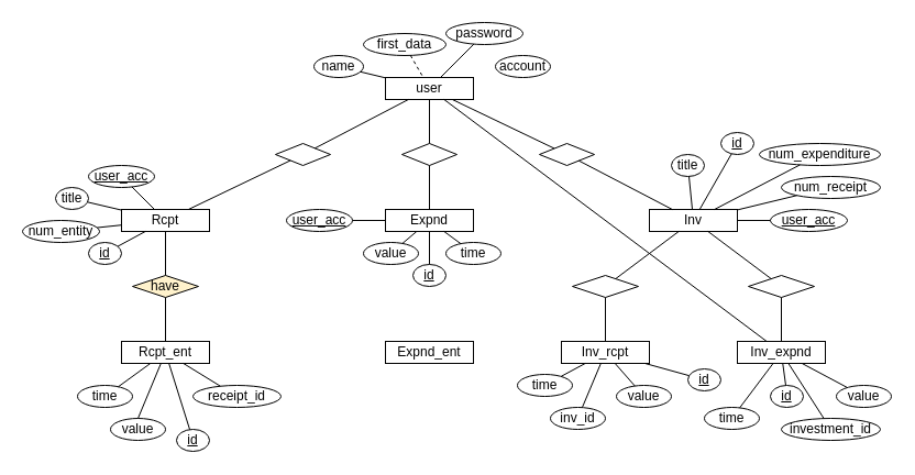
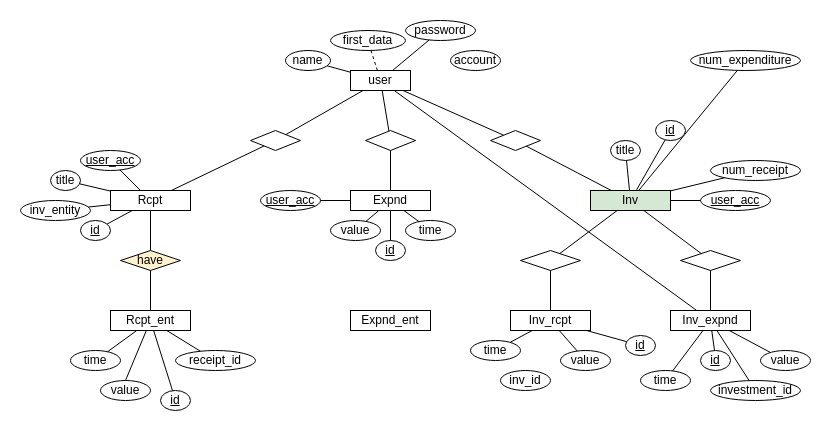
  <mxCell id="0" />
  <mxCell id="1" parent="0" />
  <mxCell id="2" value="Rcpt" style="rounded=0;whiteSpace=wrap;html=1;" parent="1" vertex="1"><mxGeometry x="110" y="190" width="80" height="20" as="geometry" /></mxCell>
- <mxCell id="3" value="user" style="rounded=0;whiteSpace=wrap;html=1;" parent="1" vertex="1"><mxGeometry x="350" y="70" width="80" height="20" as="geometry" /></mxCell>
+ <mxCell id="3" value="user" style="rounded=0;whiteSpace=wrap;html=1;" parent="1" vertex="1"><mxGeometry x="350" y="70" width="60" height="20" as="geometry" /></mxCell>
  <mxCell id="4" value="title" style="ellipse;whiteSpace=wrap;html=1;" parent="1" vertex="1"><mxGeometry x="50" y="170" width="30" height="20" as="geometry" /></mxCell>
- <mxCell id="5" value="num_entity" style="ellipse;whiteSpace=wrap;html=1;" parent="1" vertex="1"><mxGeometry x="20" y="200" width="70" height="20" as="geometry" /></mxCell>
+ <mxCell id="5" value="inv_entity" style="ellipse;whiteSpace=wrap;html=1;" parent="1" vertex="1"><mxGeometry x="20" y="200" width="70" height="20" as="geometry" /></mxCell>
  <mxCell id="6" value="&lt;u&gt;id&lt;/u&gt;" style="ellipse;whiteSpace=wrap;html=1;" parent="1" vertex="1"><mxGeometry x="80" y="220" width="30" height="20" as="geometry" /></mxCell>
  <mxCell id="7" value="account" style="ellipse;whiteSpace=wrap;html=1;" parent="1" vertex="1"><mxGeometry x="450" y="50" width="50" height="20" as="geometry" /></mxCell>
  <mxCell id="8" value="password" style="ellipse;whiteSpace=wrap;html=1;" parent="1" vertex="1"><mxGeometry x="405" y="20" width="70" height="20" as="geometry" /></mxCell>
  <mxCell id="9" value="" style="endArrow=none;html=1;" parent="1" source="8" target="3" edge="1"><mxGeometry width="50" height="50" relative="1" as="geometry"><mxPoint x="180" y="50" as="sourcePoint" /><mxPoint x="230" y="0" as="targetPoint" /></mxGeometry></mxCell>
  <mxCell id="10" value="" style="endArrow=none;html=1;" parent="1" source="3" target="29" edge="1"><mxGeometry width="50" height="50" relative="1" as="geometry"><mxPoint x="270" y="90" as="sourcePoint" /><mxPoint x="320" y="40" as="targetPoint" /></mxGeometry></mxCell>
  <mxCell id="11" value="" style="endArrow=none;html=1;" parent="1" source="2" target="4" edge="1"><mxGeometry width="50" height="50" relative="1" as="geometry"><mxPoint x="130" y="170" as="sourcePoint" /><mxPoint x="180" y="120" as="targetPoint" /></mxGeometry></mxCell>
  <mxCell id="12" value="" style="endArrow=none;html=1;" parent="1" source="2" target="5" edge="1"><mxGeometry width="50" height="50" relative="1" as="geometry"><mxPoint x="230" y="180" as="sourcePoint" /><mxPoint x="280" y="130" as="targetPoint" /></mxGeometry></mxCell>
  <mxCell id="13" value="" style="endArrow=none;html=1;" parent="1" source="6" target="2" edge="1"><mxGeometry width="50" height="50" relative="1" as="geometry"><mxPoint x="60" y="280" as="sourcePoint" /><mxPoint x="110" y="230" as="targetPoint" /></mxGeometry></mxCell>
  <mxCell id="14" value="Rcpt_ent" style="rounded=0;whiteSpace=wrap;html=1;" parent="1" vertex="1"><mxGeometry x="110" y="310" width="80" height="20" as="geometry" /></mxCell>
  <mxCell id="15" value="receipt_id" style="ellipse;whiteSpace=wrap;html=1;" parent="1" vertex="1"><mxGeometry x="175" y="350" width="80" height="20" as="geometry" /></mxCell>
  <mxCell id="16" value="&lt;u&gt;id&lt;/u&gt;" style="ellipse;whiteSpace=wrap;html=1;" parent="1" vertex="1"><mxGeometry x="160" y="390" width="30" height="20" as="geometry" /></mxCell>
  <mxCell id="17" value="" style="endArrow=none;html=1;" parent="1" source="14" target="15" edge="1"><mxGeometry width="50" height="50" relative="1" as="geometry"><mxPoint x="150" y="310" as="sourcePoint" /><mxPoint x="200" y="260" as="targetPoint" /></mxGeometry></mxCell>
  <mxCell id="18" value="" style="endArrow=none;html=1;" parent="1" source="16" target="14" edge="1"><mxGeometry width="50" height="50" relative="1" as="geometry"><mxPoint x="-20" y="410" as="sourcePoint" /><mxPoint x="30" y="360" as="targetPoint" /></mxGeometry></mxCell>
  <mxCell id="19" value="have" style="rhombus;whiteSpace=wrap;html=1;fillColor=#fff2cc;" parent="1" vertex="1"><mxGeometry x="120" y="250" width="60" height="20" as="geometry" /></mxCell>
  <mxCell id="20" value="" style="endArrow=none;html=1;" parent="1" source="14" target="19" edge="1"><mxGeometry width="50" height="50" relative="1" as="geometry"><mxPoint x="30" y="350" as="sourcePoint" /><mxPoint x="80" y="300" as="targetPoint" /></mxGeometry></mxCell>
  <mxCell id="21" value="" style="endArrow=none;html=1;" parent="1" source="19" target="2" edge="1"><mxGeometry width="50" height="50" relative="1" as="geometry"><mxPoint x="60" y="350" as="sourcePoint" /><mxPoint x="110" y="300" as="targetPoint" /></mxGeometry></mxCell>
  <mxCell id="22" value="Expnd" style="rounded=0;whiteSpace=wrap;html=1;" parent="1" vertex="1"><mxGeometry x="350" y="190" width="80" height="20" as="geometry" /></mxCell>
  <mxCell id="23" value="&lt;u&gt;id&lt;/u&gt;" style="ellipse;whiteSpace=wrap;html=1;" parent="1" vertex="1"><mxGeometry x="375" y="240" width="30" height="20" as="geometry" /></mxCell>
  <mxCell id="24" value="" style="endArrow=none;html=1;" parent="1" source="23" target="22" edge="1"><mxGeometry width="50" height="50" relative="1" as="geometry"><mxPoint x="340" y="170" as="sourcePoint" /><mxPoint x="580" y="190" as="targetPoint" /></mxGeometry></mxCell>
- <mxCell id="25" value="Inv" style="rounded=0;whiteSpace=wrap;html=1;" parent="1" vertex="1"><mxGeometry x="590" y="190" width="80" height="20" as="geometry" /></mxCell>
+ <mxCell id="25" value="Inv" style="rounded=0;whiteSpace=wrap;html=1;fillColor=#d5e8d4;" parent="1" vertex="1"><mxGeometry x="590" y="190" width="80" height="20" as="geometry" /></mxCell>
  <mxCell id="26" value="&lt;u&gt;id&lt;/u&gt;" style="ellipse;whiteSpace=wrap;html=1;" parent="1" vertex="1"><mxGeometry x="655" y="120" width="30" height="20" as="geometry" /></mxCell>
  <mxCell id="27" value="" style="endArrow=none;html=1;" parent="1" source="26" target="25" edge="1"><mxGeometry width="50" height="50" relative="1" as="geometry"><mxPoint x="660" y="300" as="sourcePoint" /><mxPoint x="710" y="250" as="targetPoint" /></mxGeometry></mxCell>
  <mxCell id="28" value="Inv_rcpt" style="rounded=0;whiteSpace=wrap;html=1;" parent="1" vertex="1"><mxGeometry x="510" y="310" width="80" height="20" as="geometry" /></mxCell>
  <mxCell id="29" value="Inv_expnd" style="rounded=0;whiteSpace=wrap;html=1;" parent="1" vertex="1"><mxGeometry x="670" y="310" width="80" height="20" as="geometry" /></mxCell>
  <mxCell id="30" value="" style="endArrow=none;html=1;" parent="1" source="31" target="25" edge="1"><mxGeometry width="50" height="50" relative="1" as="geometry"><mxPoint x="610" y="240" as="sourcePoint" /><mxPoint x="660" y="220" as="targetPoint" /></mxGeometry></mxCell>
  <mxCell id="31" value="" style="rhombus;whiteSpace=wrap;html=1;" parent="1" vertex="1"><mxGeometry x="520" y="250" width="60" height="20" as="geometry" /></mxCell>
  <mxCell id="32" value="" style="rhombus;whiteSpace=wrap;html=1;" parent="1" vertex="1"><mxGeometry x="680" y="250" width="60" height="20" as="geometry" /></mxCell>
  <mxCell id="33" value="" style="endArrow=none;html=1;" parent="1" source="25" target="32" edge="1"><mxGeometry width="50" height="50" relative="1" as="geometry"><mxPoint x="630" y="260" as="sourcePoint" /><mxPoint x="680" y="210" as="targetPoint" /></mxGeometry></mxCell>
  <mxCell id="34" value="" style="endArrow=none;html=1;" parent="1" source="28" target="31" edge="1"><mxGeometry width="50" height="50" relative="1" as="geometry"><mxPoint x="460" y="300" as="sourcePoint" /><mxPoint x="480" y="270" as="targetPoint" /></mxGeometry></mxCell>
  <mxCell id="35" value="" style="endArrow=none;html=1;" parent="1" source="32" target="29" edge="1"><mxGeometry width="50" height="50" relative="1" as="geometry"><mxPoint x="470" y="390" as="sourcePoint" /><mxPoint x="520" y="340" as="targetPoint" /></mxGeometry></mxCell>
  <mxCell id="36" value="time" style="ellipse;whiteSpace=wrap;html=1;" parent="1" vertex="1"><mxGeometry x="470" y="340" width="50" height="20" as="geometry" /></mxCell>
  <mxCell id="37" value="time" style="ellipse;whiteSpace=wrap;html=1;" parent="1" vertex="1"><mxGeometry x="70" y="350" width="50" height="20" as="geometry" /></mxCell>
  <mxCell id="38" value="" style="endArrow=none;html=1;" parent="1" source="14" target="37" edge="1"><mxGeometry width="50" height="50" relative="1" as="geometry"><mxPoint x="150" y="470" as="sourcePoint" /><mxPoint x="200" y="420" as="targetPoint" /></mxGeometry></mxCell>
  <mxCell id="39" value="" style="endArrow=none;html=1;" parent="1" source="36" target="28" edge="1"><mxGeometry width="50" height="50" relative="1" as="geometry"><mxPoint x="625" y="395" as="sourcePoint" /><mxPoint x="615" y="355" as="targetPoint" /></mxGeometry></mxCell>
  <mxCell id="40" value="&lt;u&gt;id&lt;/u&gt;" style="ellipse;whiteSpace=wrap;html=1;" parent="1" vertex="1"><mxGeometry x="625" y="335" width="30" height="20" as="geometry" /></mxCell>
  <mxCell id="41" value="" style="endArrow=none;html=1;" parent="1" source="40" target="28" edge="1"><mxGeometry width="50" height="50" relative="1" as="geometry"><mxPoint x="465" y="375" as="sourcePoint" /><mxPoint x="515" y="325" as="targetPoint" /></mxGeometry></mxCell>
  <mxCell id="42" value="first_data" style="ellipse;whiteSpace=wrap;html=1;" parent="1" vertex="1"><mxGeometry x="330" y="30" width="75" height="20" as="geometry" /></mxCell>
  <mxCell id="43" value="time" style="ellipse;whiteSpace=wrap;html=1;" parent="1" vertex="1"><mxGeometry x="640" y="370" width="50" height="20" as="geometry" /></mxCell>
  <mxCell id="44" value="" style="endArrow=none;html=1;" parent="1" source="43" target="29" edge="1"><mxGeometry width="50" height="50" relative="1" as="geometry"><mxPoint x="780" y="400" as="sourcePoint" /><mxPoint x="755" y="350" as="targetPoint" /></mxGeometry></mxCell>
  <mxCell id="45" value="&lt;u&gt;id&lt;/u&gt;" style="ellipse;whiteSpace=wrap;html=1;" parent="1" vertex="1"><mxGeometry x="700" y="350" width="30" height="20" as="geometry" /></mxCell>
  <mxCell id="46" value="" style="endArrow=none;html=1;" parent="1" source="45" target="29" edge="1"><mxGeometry width="50" height="50" relative="1" as="geometry"><mxPoint x="620" y="380" as="sourcePoint" /><mxPoint x="768.125" y="350" as="targetPoint" /></mxGeometry></mxCell>
  <mxCell id="47" value="" style="endArrow=none;html=1;dashed=1;" parent="1" source="42" target="3" edge="1"><mxGeometry width="50" height="50" relative="1" as="geometry"><mxPoint x="240" y="75" as="sourcePoint" /><mxPoint x="170" y="-10" as="targetPoint" /></mxGeometry></mxCell>
  <mxCell id="48" value="value" style="ellipse;whiteSpace=wrap;html=1;" parent="1" vertex="1"><mxGeometry x="560" y="350" width="50" height="20" as="geometry" /></mxCell>
  <mxCell id="49" value="value" style="ellipse;whiteSpace=wrap;html=1;" parent="1" vertex="1"><mxGeometry x="760" y="350" width="50" height="20" as="geometry" /></mxCell>
  <mxCell id="50" value="" style="endArrow=none;html=1;" parent="1" source="29" target="49" edge="1"><mxGeometry width="50" height="50" relative="1" as="geometry"><mxPoint x="865" y="260" as="sourcePoint" /><mxPoint x="775" y="420" as="targetPoint" /></mxGeometry></mxCell>
  <mxCell id="51" value="value" style="ellipse;whiteSpace=wrap;html=1;" parent="1" vertex="1"><mxGeometry x="100" y="380" width="50" height="20" as="geometry" /></mxCell>
  <mxCell id="52" value="" style="endArrow=none;html=1;entryX=0.5;entryY=0;entryDx=0;entryDy=0;" parent="1" source="14" target="51" edge="1"><mxGeometry width="50" height="50" relative="1" as="geometry"><mxPoint x="72.5" y="390" as="sourcePoint" /><mxPoint x="187.5" y="260" as="targetPoint" /></mxGeometry></mxCell>
  <mxCell id="53" value="title" style="ellipse;whiteSpace=wrap;html=1;" parent="1" vertex="1"><mxGeometry x="610" y="140" width="30" height="20" as="geometry" /></mxCell>
  <mxCell id="54" value="" style="endArrow=none;html=1;" parent="1" source="25" target="53" edge="1"><mxGeometry width="50" height="50" relative="1" as="geometry"><mxPoint x="703.125" y="170" as="sourcePoint" /><mxPoint x="730" y="100" as="targetPoint" /></mxGeometry></mxCell>
  <mxCell id="55" value="" style="endArrow=none;html=1;" parent="1" source="48" target="28" edge="1"><mxGeometry width="50" height="50" relative="1" as="geometry"><mxPoint x="485" y="405" as="sourcePoint" /><mxPoint x="535" y="355" as="targetPoint" /></mxGeometry></mxCell>
  <mxCell id="56" value="" style="endArrow=none;html=1;" parent="1" source="57" target="3" edge="1"><mxGeometry width="50" height="50" relative="1" as="geometry"><mxPoint x="567.58" y="70" as="sourcePoint" /><mxPoint x="602.413" y="40" as="targetPoint" /></mxGeometry></mxCell>
  <mxCell id="57" value="" style="rhombus;whiteSpace=wrap;html=1;" parent="1" vertex="1"><mxGeometry x="490" y="130" width="50" height="20" as="geometry" /></mxCell>
  <mxCell id="58" value="" style="endArrow=none;html=1;" parent="1" source="25" target="57" edge="1"><mxGeometry width="50" height="50" relative="1" as="geometry"><mxPoint x="620.705" y="155" as="sourcePoint" /><mxPoint x="597.58" y="100" as="targetPoint" /></mxGeometry></mxCell>
  <mxCell id="59" value="" style="rhombus;whiteSpace=wrap;html=1;" parent="1" vertex="1"><mxGeometry x="365" y="130" width="50" height="20" as="geometry" /></mxCell>
  <mxCell id="60" value="" style="endArrow=none;html=1;" parent="1" source="59" target="3" edge="1"><mxGeometry width="50" height="50" relative="1" as="geometry"><mxPoint x="340" y="130" as="sourcePoint" /><mxPoint x="420" y="70" as="targetPoint" /></mxGeometry></mxCell>
  <mxCell id="61" value="" style="endArrow=none;html=1;" parent="1" source="22" target="59" edge="1"><mxGeometry width="50" height="50" relative="1" as="geometry"><mxPoint x="290" y="180" as="sourcePoint" /><mxPoint x="340" y="130" as="targetPoint" /></mxGeometry></mxCell>
  <mxCell id="62" value="" style="rhombus;whiteSpace=wrap;html=1;" parent="1" vertex="1"><mxGeometry x="250" y="130" width="50" height="20" as="geometry" /></mxCell>
  <mxCell id="63" value="" style="endArrow=none;html=1;" parent="1" source="62" target="3" edge="1"><mxGeometry width="50" height="50" relative="1" as="geometry"><mxPoint x="255" y="130" as="sourcePoint" /><mxPoint x="305" y="90" as="targetPoint" /></mxGeometry></mxCell>
  <mxCell id="64" value="" style="endArrow=none;html=1;" parent="1" source="2" target="62" edge="1"><mxGeometry width="50" height="50" relative="1" as="geometry"><mxPoint x="305" y="190" as="sourcePoint" /><mxPoint x="255" y="130" as="targetPoint" /></mxGeometry></mxCell>
  <mxCell id="65" value="num_receipt" style="ellipse;whiteSpace=wrap;html=1;" parent="1" vertex="1"><mxGeometry x="710" y="160" width="90" height="20" as="geometry" /></mxCell>
- <mxCell id="66" value="num_expenditure" style="ellipse;whiteSpace=wrap;html=1;" parent="1" vertex="1"><mxGeometry x="690" y="130" width="110" height="20" as="geometry" /></mxCell>
+ <mxCell id="66" value="num_expenditure" style="ellipse;whiteSpace=wrap;html=1;" parent="1" vertex="1"><mxGeometry x="690" y="50" width="110" height="20" as="geometry" /></mxCell>
  <mxCell id="67" value="" style="endArrow=none;html=1;" parent="1" source="25" target="66" edge="1"><mxGeometry width="50" height="50" relative="1" as="geometry"><mxPoint x="800" y="150" as="sourcePoint" /><mxPoint x="850" y="100" as="targetPoint" /></mxGeometry></mxCell>
  <mxCell id="68" value="" style="endArrow=none;html=1;" parent="1" source="65" target="25" edge="1"><mxGeometry width="50" height="50" relative="1" as="geometry"><mxPoint x="790" y="180" as="sourcePoint" /><mxPoint x="698" y="190" as="targetPoint" /></mxGeometry></mxCell>
  <mxCell id="69" value="inv_id" style="ellipse;whiteSpace=wrap;html=1;" parent="1" vertex="1"><mxGeometry x="500" y="370" width="50" height="20" as="geometry" /></mxCell>
  <mxCell id="70" value="investment_id" style="ellipse;whiteSpace=wrap;html=1;" parent="1" vertex="1"><mxGeometry x="710" y="380" width="90" height="20" as="geometry" /></mxCell>
- <mxCell id="71" value="" style="endArrow=none;html=1;" parent="1" source="69" target="28" edge="1"><mxGeometry width="50" height="50" relative="1" as="geometry"><mxPoint x="445" y="350" as="sourcePoint" /><mxPoint x="495" y="300" as="targetPoint" /></mxGeometry></mxCell>
  <mxCell id="72" value="" style="endArrow=none;html=1;" parent="1" source="29" target="70" edge="1"><mxGeometry width="50" height="50" relative="1" as="geometry"><mxPoint x="805" y="280" as="sourcePoint" /><mxPoint x="855" y="230" as="targetPoint" /></mxGeometry></mxCell>
  <mxCell id="73" value="value" style="ellipse;whiteSpace=wrap;html=1;" parent="1" vertex="1"><mxGeometry x="330" y="220" width="50" height="20" as="geometry" /></mxCell>
  <mxCell id="74" value="time" style="ellipse;whiteSpace=wrap;html=1;" parent="1" vertex="1"><mxGeometry x="405" y="220" width="50" height="20" as="geometry" /></mxCell>
  <mxCell id="75" value="" style="endArrow=none;html=1;" parent="1" source="73" target="22" edge="1"><mxGeometry width="50" height="50" relative="1" as="geometry"><mxPoint x="300" y="220" as="sourcePoint" /><mxPoint x="350" y="170" as="targetPoint" /></mxGeometry></mxCell>
  <mxCell id="76" value="" style="endArrow=none;html=1;" parent="1" source="74" target="22" edge="1"><mxGeometry width="50" height="50" relative="1" as="geometry"><mxPoint x="300" y="230" as="sourcePoint" /><mxPoint x="350" y="180" as="targetPoint" /></mxGeometry></mxCell>
  <mxCell id="77" value="&lt;u&gt;user_acc&lt;/u&gt;" style="ellipse;whiteSpace=wrap;html=1;" vertex="1" parent="1"><mxGeometry x="80" y="150" width="60" height="20" as="geometry" /></mxCell>
  <mxCell id="78" value="" style="endArrow=none;html=1;" edge="1" parent="1" source="77" target="2"><mxGeometry width="50" height="50" relative="1" as="geometry"><mxPoint x="-130" y="180" as="sourcePoint" /><mxPoint x="-80" y="130" as="targetPoint" /></mxGeometry></mxCell>
  <mxCell id="79" value="&lt;u&gt;user_acc&lt;/u&gt;" style="ellipse;whiteSpace=wrap;html=1;" vertex="1" parent="1"><mxGeometry x="700" y="190" width="70" height="20" as="geometry" /></mxCell>
  <mxCell id="80" value="" style="endArrow=none;html=1;" edge="1" parent="1" source="25" target="79"><mxGeometry width="50" height="50" relative="1" as="geometry"><mxPoint x="680" y="230" as="sourcePoint" /><mxPoint x="750" y="250" as="targetPoint" /></mxGeometry></mxCell>
  <mxCell id="81" value="Expnd_ent" style="rounded=0;whiteSpace=wrap;html=1;" vertex="1" parent="1"><mxGeometry x="350" y="310" width="80" height="20" as="geometry" /></mxCell>
  <mxCell id="82" value="name" style="ellipse;whiteSpace=wrap;html=1;" vertex="1" parent="1"><mxGeometry x="285" y="50" width="45" height="20" as="geometry" /></mxCell>
  <mxCell id="83" value="" style="endArrow=none;html=1;" edge="1" parent="1" source="3" target="82"><mxGeometry width="50" height="50" relative="1" as="geometry"><mxPoint x="130" y="120" as="sourcePoint" /><mxPoint x="180" y="70" as="targetPoint" /></mxGeometry></mxCell>
  <mxCell id="84" value="&lt;u&gt;user_acc&lt;/u&gt;" style="ellipse;whiteSpace=wrap;html=1;" vertex="1" parent="1"><mxGeometry x="260" y="190" width="60" height="20" as="geometry" /></mxCell>
  <mxCell id="85" value="" style="endArrow=none;html=1;" edge="1" parent="1" source="22" target="84"><mxGeometry width="50" height="50" relative="1" as="geometry"><mxPoint x="280" y="280" as="sourcePoint" /><mxPoint x="330" y="230" as="targetPoint" /></mxGeometry></mxCell>
